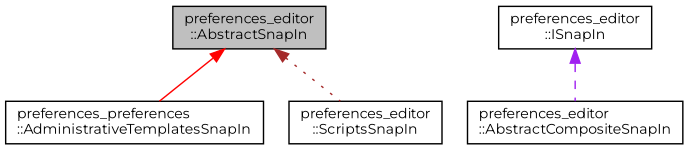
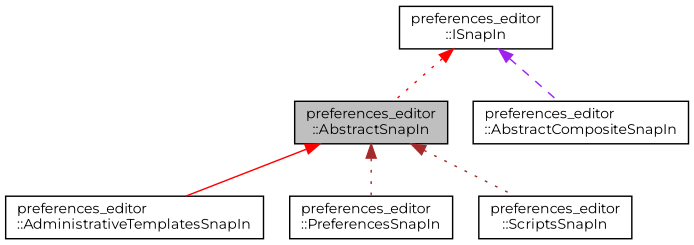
  digraph {
    fontname=Montserrat
    rankdir=TB
    node [color=black fillcolor=white fontname=Montserrat fontsize=10 shape=record style=filled]
    edge [color=red dir=back fontname=Montserrat fontsize=10 labelfontname=Helvetica labelfontsize=10 style=dotted]
    n1 [fillcolor=grey75 fontcolor=black height=0.2 label="preferences_editor\l::AbstractSnapIn" width=0.4]
-   n2 [height=0.2 label="preferences_preferences\l::AdministrativeTemplatesSnapIn" width=0.4]
+   n2 [height=0.2 label="preferences_editor\l::AdministrativeTemplatesSnapIn" width=0.4]
+   n3 [height=0.2 label="preferences_editor\l::PreferencesSnapIn" width=0.4]
    n4 [height=0.2 label="preferences_editor\l::ScriptsSnapIn" width=0.4]
    n5 [height=0.2 label="preferences_editor\l::AbstractCompositeSnapIn" width=0.4]
    n6 [height=0.2 label="preferences_editor\l::ISnapIn" width=0.4]
    n1 -> n2 [style=solid]
+   n1 -> n3 [color=brown]
    n1 -> n4 [color=brown]
+   n6 -> n1
    n6 -> n5 [color=purple style=dashed]
  }
